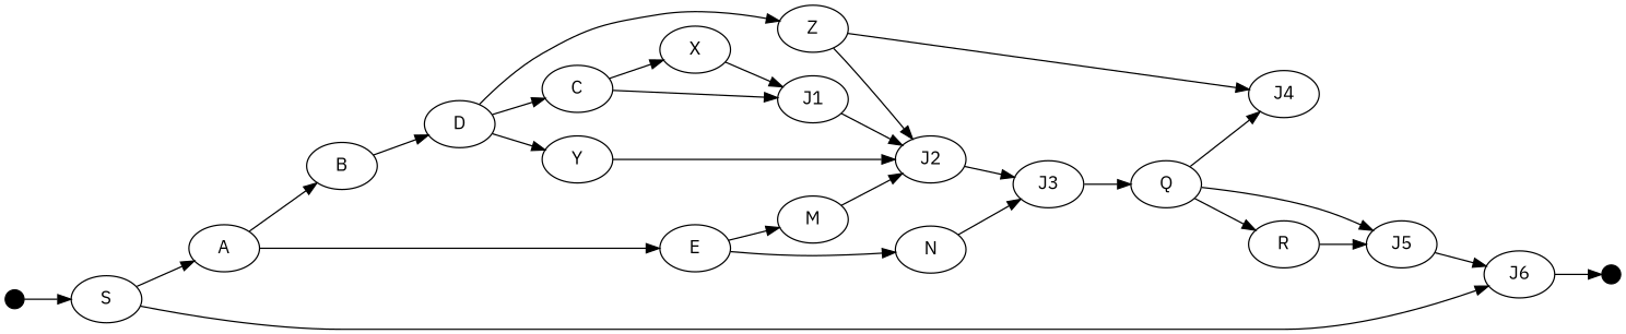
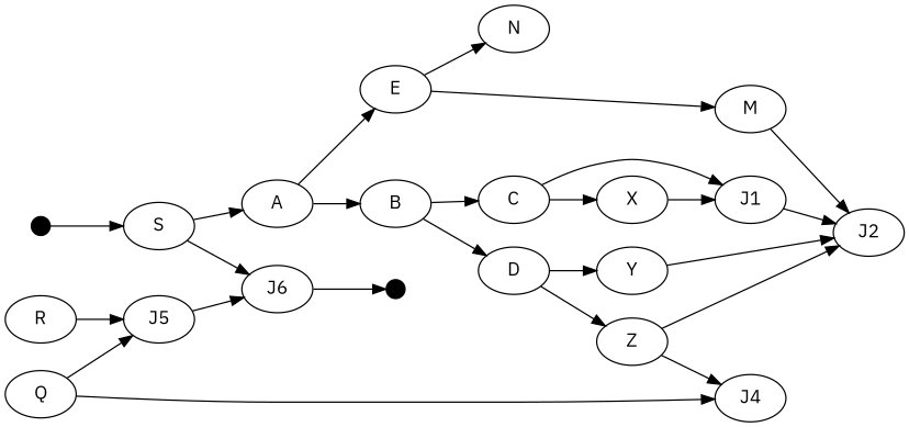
  digraph {
    fontname="IBM Plex Sans"
    rankdir=LR
    node [fontname="IBM Plex Sans"]
    edge [fontname="IBM Plex Sans"]
    start [shape=point width=0.2]
    S
    A
    J6
    end [shape=point width=0.2]
    E
    B
    N
    M
    C
    D
-   J3
    J2
    X
    J1
    Y
    Z
    Q
    J4
    J5
    R
    start -> S
    S -> A
    S -> J6
    A -> E
    A -> B
    J6 -> end
    E -> N
    E -> M
-   D -> C
+   B -> C
    B -> D
-   N -> J3
    M -> J2
    C -> X
    C -> J1
    D -> Y
    D -> Z
-   J3 -> Q
-   J2 -> J3
    X -> J1
    J1 -> J2
    Y -> J2
    Z -> J2
    Z -> J4
    Q -> J4
    Q -> J5
-   Q -> R
    J5 -> J6
    R -> J5
  }
